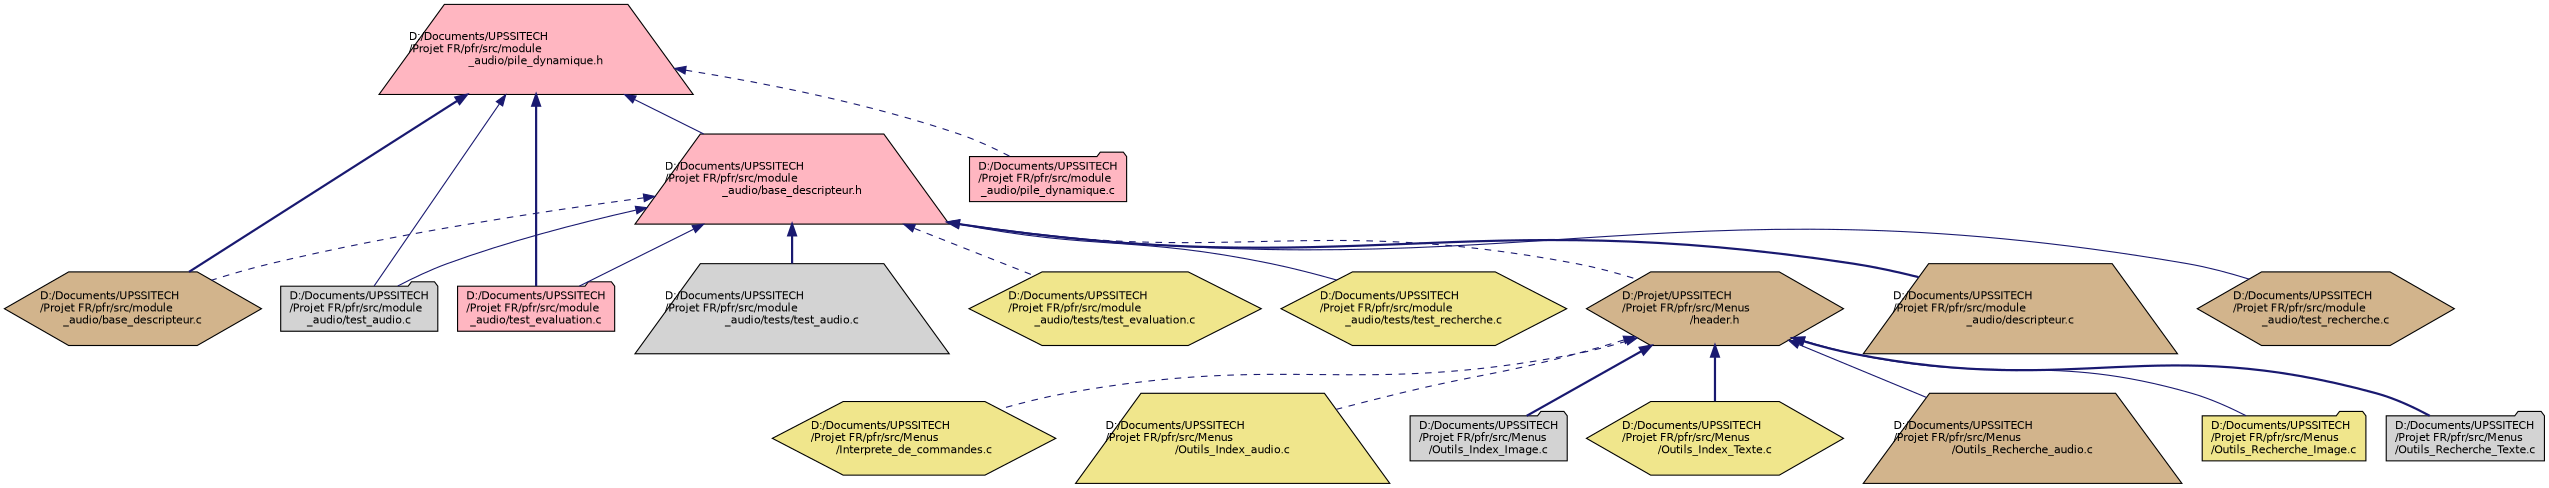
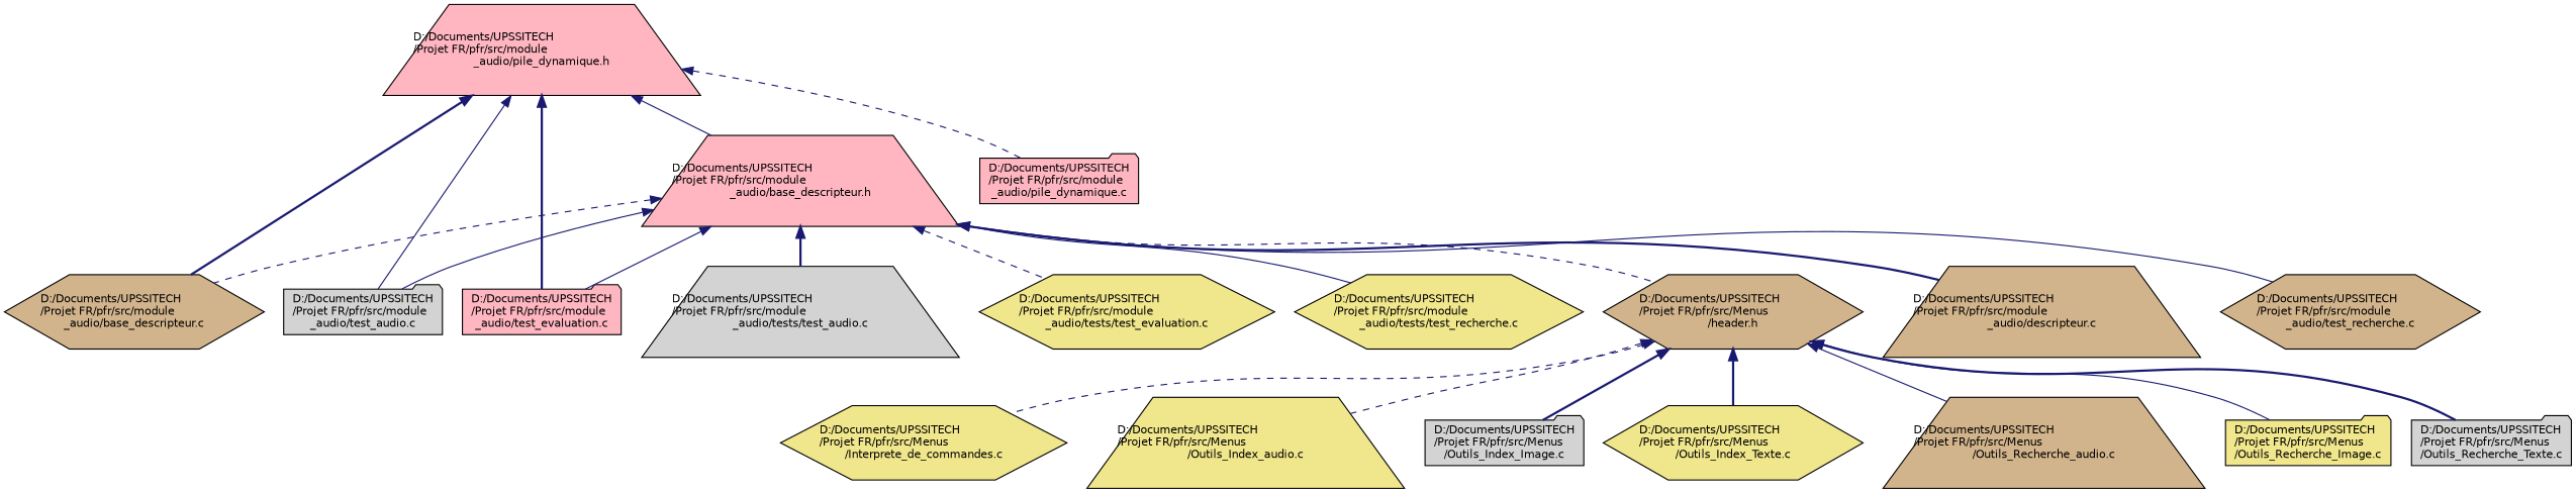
  digraph {
    node [color=black fillcolor=khaki fontname=Helvetica fontsize=10 shape=hexagon style=filled]
    edge [color=midnightblue dir=back fontname=Helvetica fontsize=10 labelfontname=Helvetica labelfontsize=10 style=solid]
    n1 [fillcolor=lightpink fontcolor=black height=0.2 label="D:/Documents/UPSSITECH\l/Projet FR/pfr/src/module\l_audio/pile_dynamique.h" shape=trapezium width=0.4]
    n2 [fillcolor=lightpink height=0.2 label="D:/Documents/UPSSITECH\l/Projet FR/pfr/src/module\l_audio/base_descripteur.h" shape=trapezium width=0.4]
    n3 [fillcolor=tan height=0.2 label="D:/Documents/UPSSITECH\l/Projet FR/pfr/src/module\l_audio/base_descripteur.c" width=0.4]
    n4 [fillcolor=lightgrey height=0.2 label="D:/Documents/UPSSITECH\l/Projet FR/pfr/src/module\l_audio/test_audio.c" shape=folder width=0.4]
    n5 [fillcolor=lightpink height=0.2 label="D:/Documents/UPSSITECH\l/Projet FR/pfr/src/module\l_audio/test_evaluation.c" shape=folder width=0.4]
    n6 [fillcolor=lightpink height=0.2 label="D:/Documents/UPSSITECH\l/Projet FR/pfr/src/module\l_audio/pile_dynamique.c" shape=folder width=0.4]
-   n7 [fillcolor=tan height=0.2 label="D:/Projet/UPSSITECH\l/Projet FR/pfr/src/Menus\l/header.h" width=0.4]
+   n7 [fillcolor=tan height=0.2 label="D:/Documents/UPSSITECH\l/Projet FR/pfr/src/Menus\l/header.h" width=0.4]
    n8 [fillcolor=tan height=0.2 label="D:/Documents/UPSSITECH\l/Projet FR/pfr/src/module\l_audio/descripteur.c" shape=trapezium width=0.4]
    n9 [fillcolor=tan height=0.2 label="D:/Documents/UPSSITECH\l/Projet FR/pfr/src/module\l_audio/test_recherche.c" width=0.4]
    n10 [fillcolor=lightgrey height=0.2 label="D:/Documents/UPSSITECH\l/Projet FR/pfr/src/module\l_audio/tests/test_audio.c" shape=trapezium width=0.4]
    n11 [height=0.2 label="D:/Documents/UPSSITECH\l/Projet FR/pfr/src/module\l_audio/tests/test_evaluation.c" width=0.4]
    n12 [height=0.2 label="D:/Documents/UPSSITECH\l/Projet FR/pfr/src/module\l_audio/tests/test_recherche.c" width=0.4]
    n13 [height=0.2 label="D:/Documents/UPSSITECH\l/Projet FR/pfr/src/Menus\l/Interprete_de_commandes.c" width=0.4]
    n14 [height=0.2 label="D:/Documents/UPSSITECH\l/Projet FR/pfr/src/Menus\l/Outils_Index_audio.c" shape=trapezium width=0.4]
    n15 [fillcolor=lightgrey height=0.2 label="D:/Documents/UPSSITECH\l/Projet FR/pfr/src/Menus\l/Outils_Index_Image.c" shape=folder width=0.4]
    n16 [height=0.2 label="D:/Documents/UPSSITECH\l/Projet FR/pfr/src/Menus\l/Outils_Index_Texte.c" width=0.4]
    n17 [fillcolor=tan height=0.2 label="D:/Documents/UPSSITECH\l/Projet FR/pfr/src/Menus\l/Outils_Recherche_audio.c" shape=trapezium width=0.4]
    n18 [height=0.2 label="D:/Documents/UPSSITECH\l/Projet FR/pfr/src/Menus\l/Outils_Recherche_Image.c" shape=folder width=0.4]
    n19 [fillcolor=lightgrey height=0.2 label="D:/Documents/UPSSITECH\l/Projet FR/pfr/src/Menus\l/Outils_Recherche_Texte.c" shape=folder width=0.4]
    n1 -> n2
    n1 -> n3 [style=bold]
    n1 -> n4
    n1 -> n5 [style=bold]
    n1 -> n6 [style=dashed]
    n2 -> n3 [style=dashed]
    n2 -> n4
    n2 -> n5
    n2 -> n7 [style=dashed]
    n2 -> n8 [style=bold]
    n2 -> n9
    n2 -> n10 [style=bold]
    n2 -> n11 [style=dashed]
    n2 -> n12
    n7 -> n13 [style=dashed]
    n7 -> n14 [style=dashed]
    n7 -> n15 [style=bold]
    n7 -> n16 [style=bold]
    n7 -> n17
    n7 -> n18
    n7 -> n19 [style=bold]
  }
